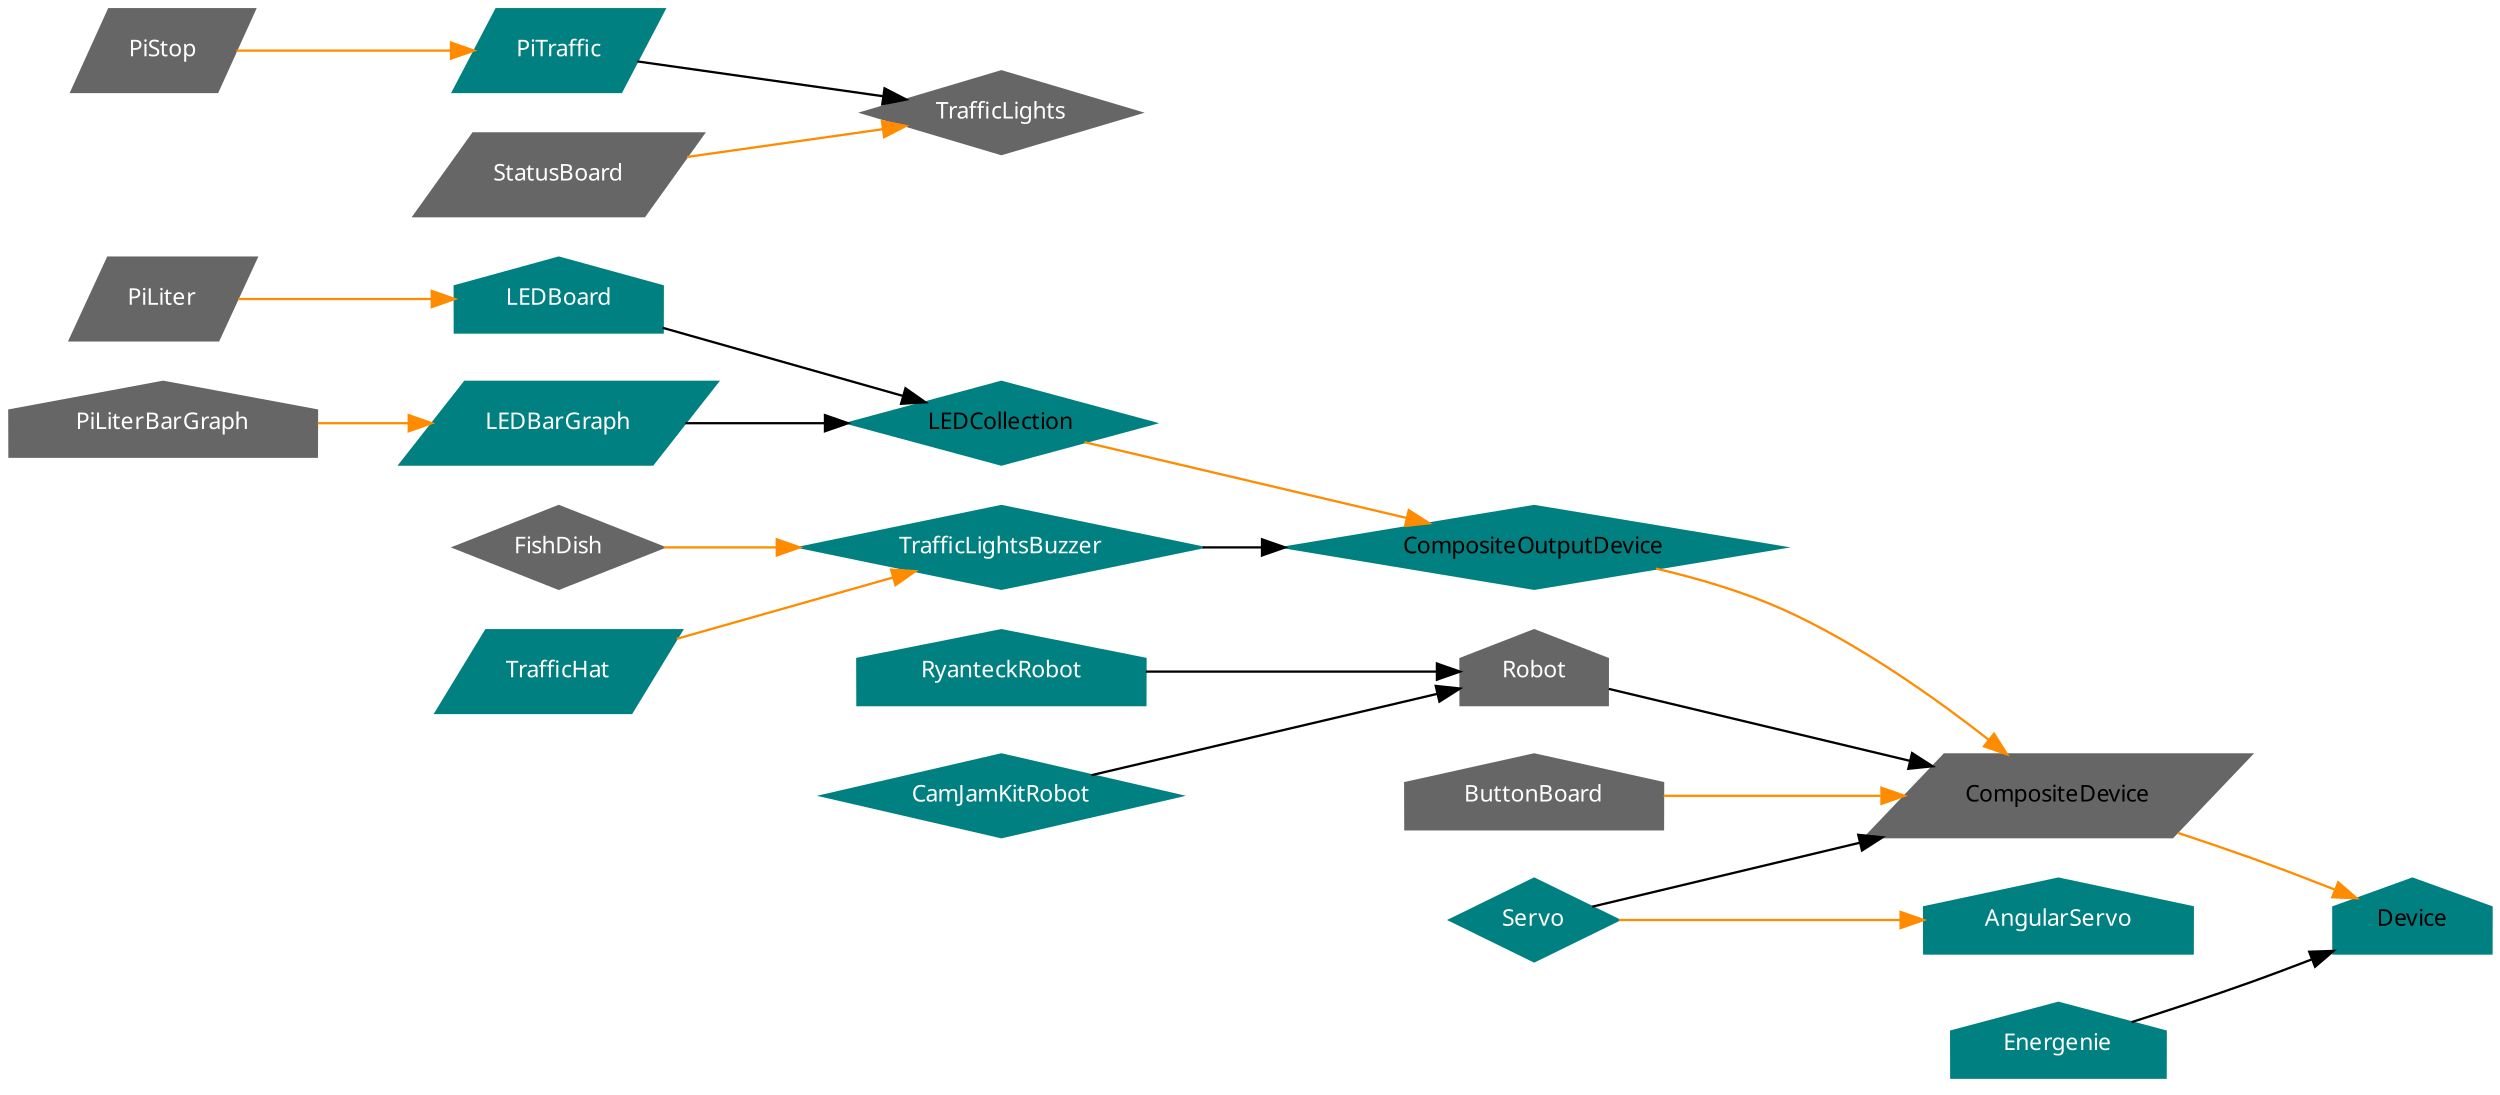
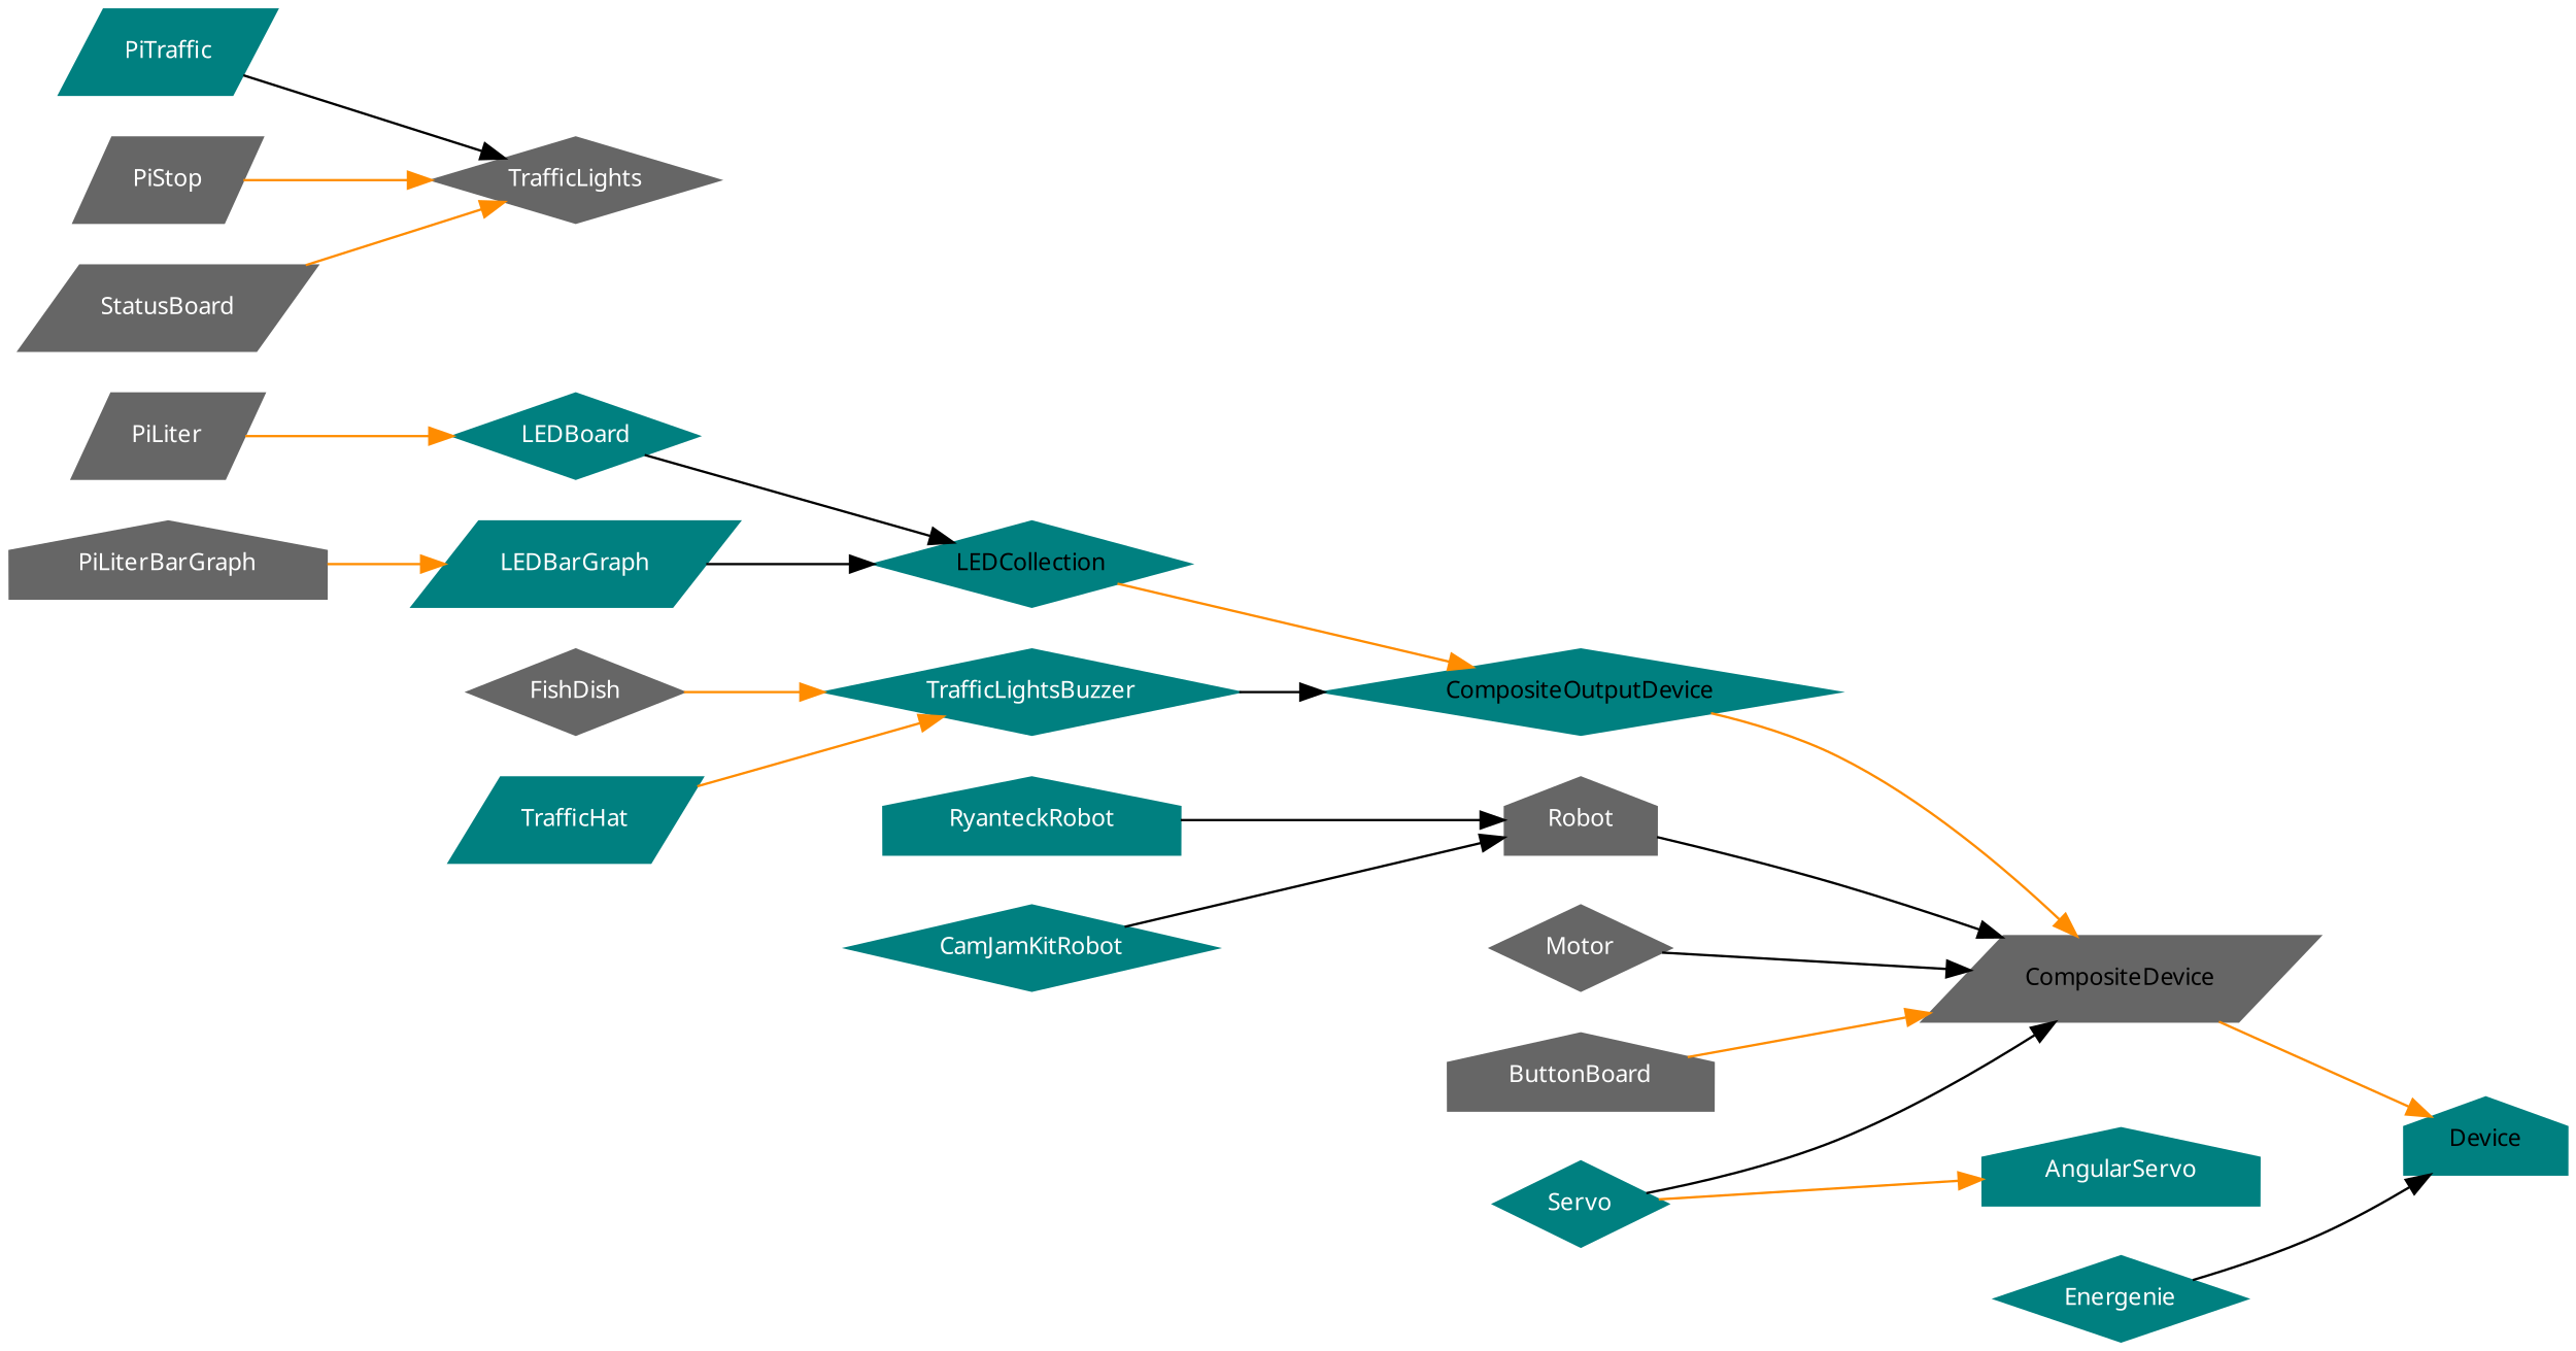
  digraph {
    rankdir=LR
    node [color=teal fontcolor="#ffffff" fontname=Sans fontsize=10 shape=diamond style=filled]
    edge [color=darkorange]
    Device [fontcolor="#000000" shape=house]
    CompositeDevice [color=gray40 fontcolor="#000000" shape=parallelogram]
    CompositeOutputDevice [fontcolor="#000000"]
    LEDCollection [fontcolor="#000000"]
-   LEDBoard [shape=house]
+   LEDBoard
    LEDBarGraph [shape=parallelogram]
    PiLiter [color=gray40 shape=parallelogram]
    PiLiterBarGraph [color=gray40 shape=house]
    TrafficLights [color=gray40]
    PiTraffic [shape=parallelogram]
    PiStop [color=gray40 shape=parallelogram]
    StatusBoard [color=gray40 shape=parallelogram]
    TrafficLightsBuzzer
    FishDish [color=gray40]
    TrafficHat [shape=parallelogram]
    Robot [color=gray40 shape=house]
    RyanteckRobot [shape=house]
    CamJamKitRobot
+   Motor [color=gray40]
    Servo
    AngularServo [shape=house]
-   Energenie [shape=house]
+   Energenie
    ButtonBoard [color=gray40 shape=house]
    CompositeDevice -> Device
    CompositeOutputDevice -> CompositeDevice
    LEDCollection -> CompositeOutputDevice
    LEDBoard -> LEDCollection [color=black]
    LEDBarGraph -> LEDCollection [color=black]
    PiLiter -> LEDBoard
    PiLiterBarGraph -> LEDBarGraph
    PiTraffic -> TrafficLights [color=black]
-   PiStop -> PiTraffic
+   PiStop -> TrafficLights
    StatusBoard -> TrafficLights
    TrafficLightsBuzzer -> CompositeOutputDevice [color=black]
    FishDish -> TrafficLightsBuzzer
    TrafficHat -> TrafficLightsBuzzer
    Robot -> CompositeDevice [color=black]
    RyanteckRobot -> Robot [color=black]
    CamJamKitRobot -> Robot [color=black]
+   Motor -> CompositeDevice [color=black]
    Servo -> CompositeDevice [color=black]
    Servo -> AngularServo
    Energenie -> Device [color=black]
    ButtonBoard -> CompositeDevice
  }
